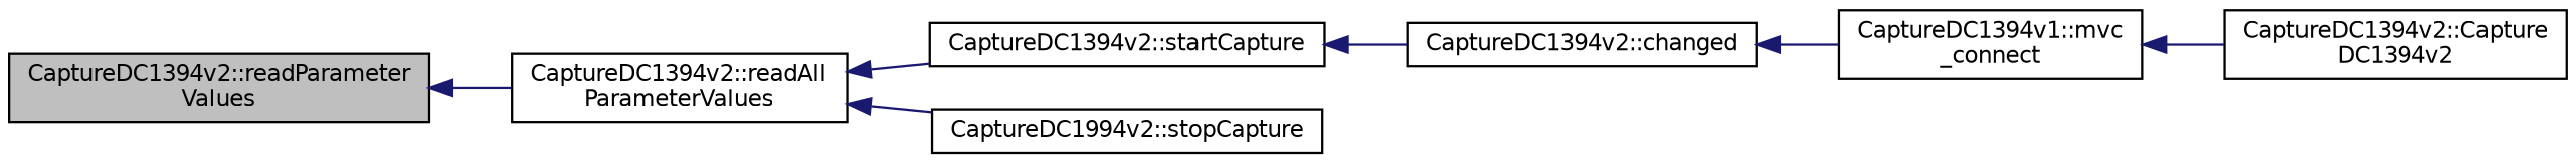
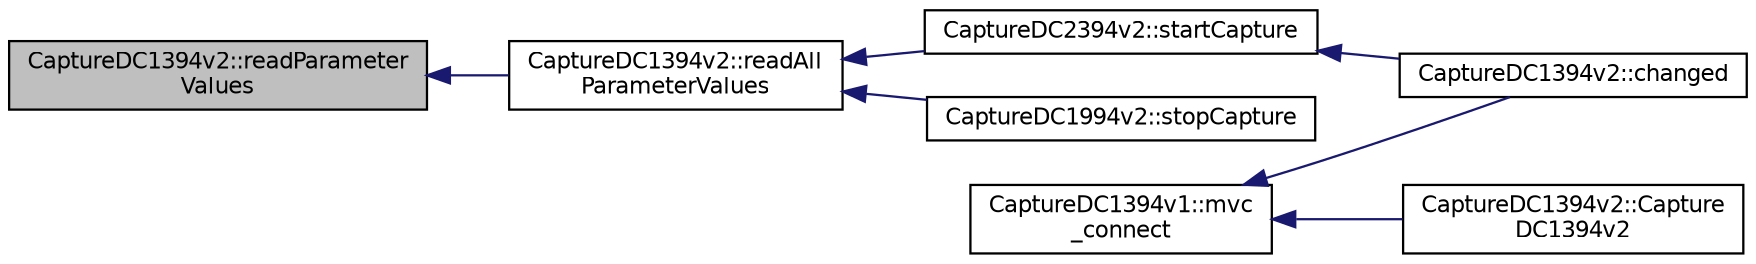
  digraph {
    rankdir=LR
    node [color=black fillcolor=white fontname=Helvetica fontsize=10 shape=record style=filled]
    edge [color=midnightblue dir=back fontname=Helvetica fontsize=10 labelfontname=Helvetica labelfontsize=10 style=solid]
    n1 [fillcolor=grey75 fontcolor=black height=0.2 label="CaptureDC1394v2::readParameter\lValues" width=0.4]
    n2 [height=0.2 label="CaptureDC1394v2::readAll\lParameterValues" width=0.4]
    n3 [height=0.2 label="CaptureDC1394v2::changed" width=0.4]
    n4 [height=0.2 label="CaptureDC1394v1::mvc\l_connect" width=0.4]
-   n5 [height=0.2 label="CaptureDC1394v2::startCapture" width=0.4]
+   n5 [height=0.2 label="CaptureDC2394v2::startCapture" width=0.4]
    n6 [height=0.2 label="CaptureDC1994v2::stopCapture" width=0.4]
    n7 [height=0.2 label="CaptureDC1394v2::Capture\lDC1394v2" width=0.4]
    n1 -> n2
    n2 -> n5
    n2 -> n6
-   n3 -> n4
+   n4 -> n3
    n4 -> n7
    n5 -> n3
  }
